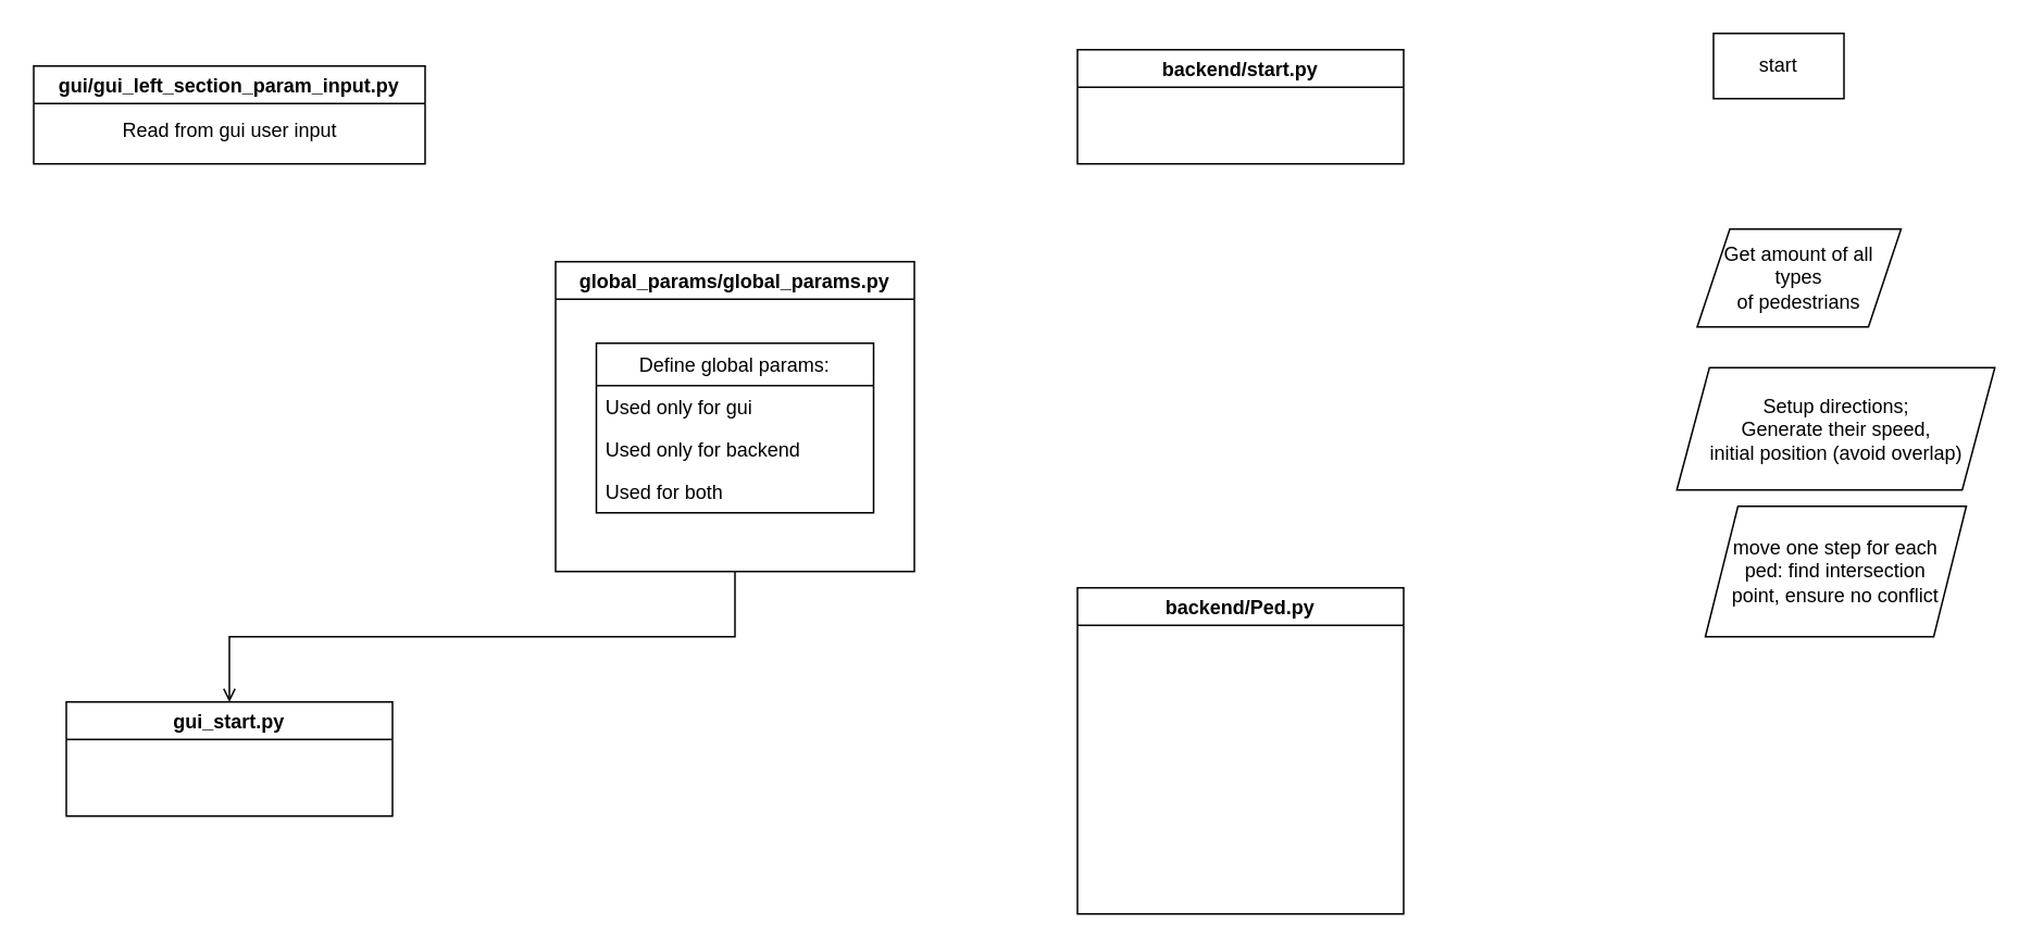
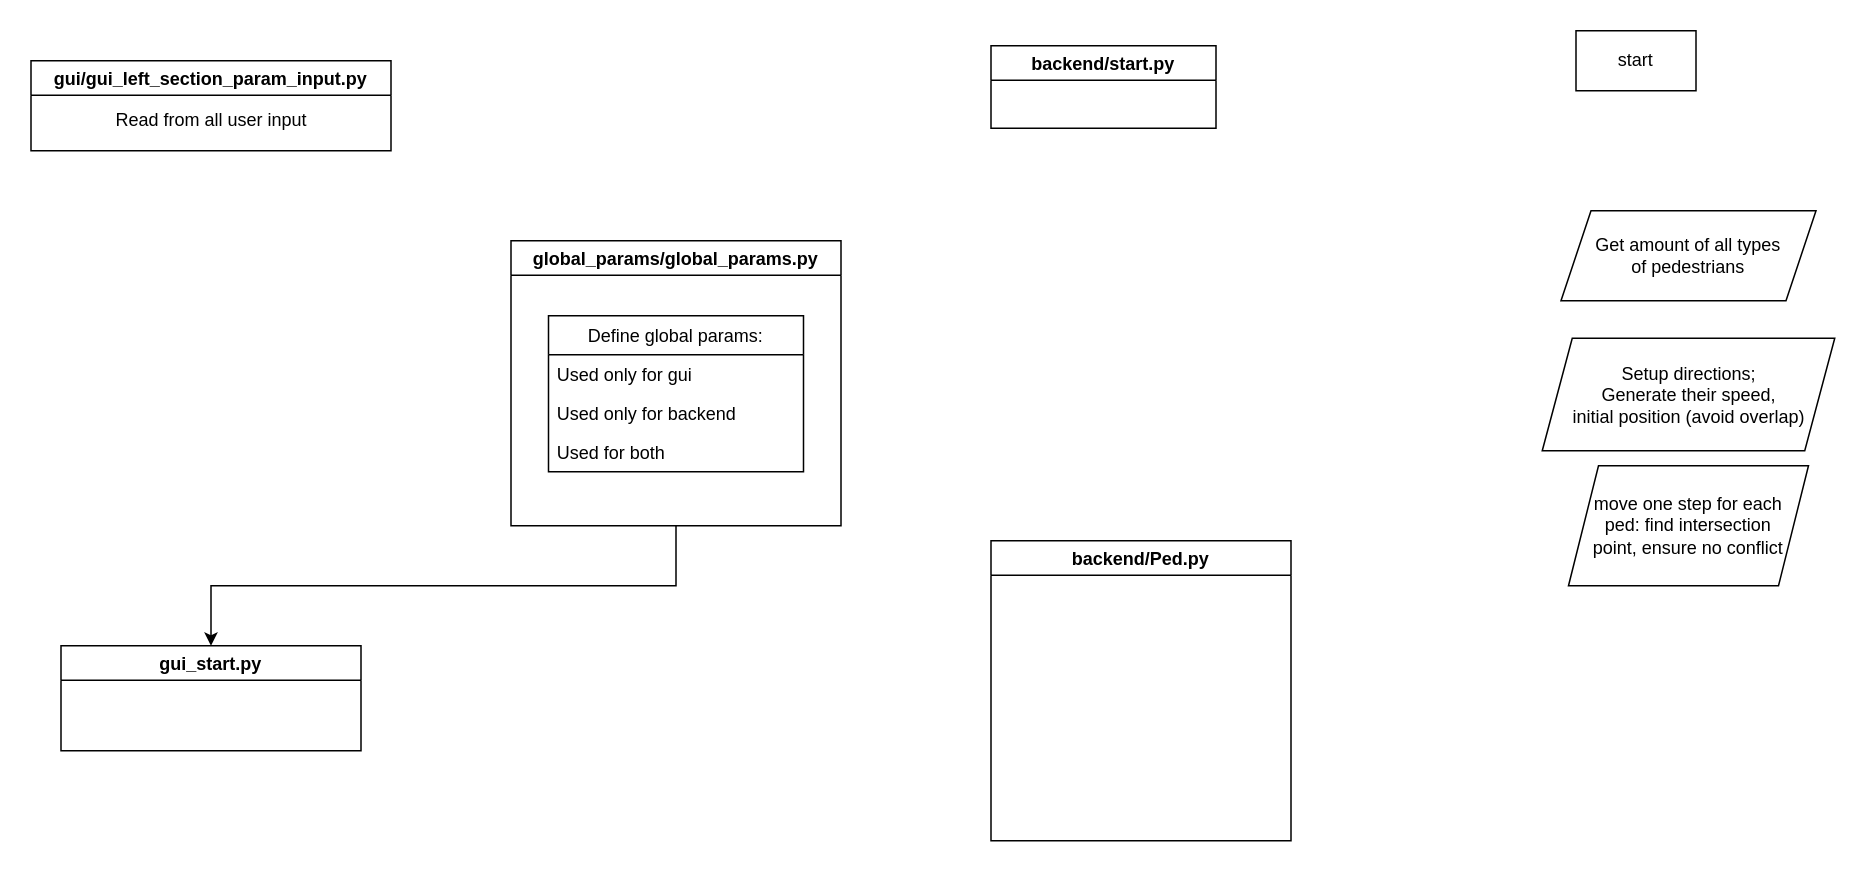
  <mxCell id="0" />
  <mxCell id="1" parent="0" />
  <mxCell id="2" value="global_params/global_params.py" style="swimlane;" vertex="1" parent="1"><mxGeometry x="340" y="160" width="220" height="190" as="geometry" /></mxCell>
  <mxCell id="3" value="Define global params:" style="swimlane;fontStyle=0;childLayout=stackLayout;horizontal=1;startSize=26;horizontalStack=0;resizeParent=1;resizeParentMax=0;resizeLast=0;collapsible=1;marginBottom=0;" vertex="1" parent="2"><mxGeometry x="25" y="50" width="170" height="104" as="geometry"><mxRectangle x="20" y="30" width="150" height="26" as="alternateBounds" /></mxGeometry></mxCell>
  <mxCell id="4" value="Used only for gui" style="text;strokeColor=none;fillColor=none;align=left;verticalAlign=top;spacingLeft=4;spacingRight=4;overflow=hidden;rotatable=0;points=[[0,0.5],[1,0.5]];portConstraint=eastwest;" vertex="1" parent="3"><mxGeometry y="26" width="170" height="26" as="geometry" /></mxCell>
  <mxCell id="5" value="Used only for backend" style="text;strokeColor=none;fillColor=none;align=left;verticalAlign=top;spacingLeft=4;spacingRight=4;overflow=hidden;rotatable=0;points=[[0,0.5],[1,0.5]];portConstraint=eastwest;" vertex="1" parent="3"><mxGeometry y="52" width="170" height="26" as="geometry" /></mxCell>
  <mxCell id="6" value="Used for both" style="text;strokeColor=none;fillColor=none;align=left;verticalAlign=top;spacingLeft=4;spacingRight=4;overflow=hidden;rotatable=0;points=[[0,0.5],[1,0.5]];portConstraint=eastwest;" vertex="1" parent="3"><mxGeometry y="78" width="170" height="26" as="geometry" /></mxCell>
  <mxCell id="7" value="gui/gui_left_section_param_input.py" style="swimlane;" vertex="1" parent="1"><mxGeometry x="20" y="40" width="240" height="60" as="geometry" /></mxCell>
- <mxCell id="8" value="Read from gui user input" style="text;html=1;align=center;verticalAlign=middle;resizable=0;points=[];autosize=1;strokeColor=none;" vertex="1" parent="7"><mxGeometry x="45" y="30" width="150" height="20" as="geometry" /></mxCell>
+ <mxCell id="8" value="Read from all user input" style="text;html=1;align=center;verticalAlign=middle;resizable=0;points=[];autosize=1;strokeColor=none;" vertex="1" parent="7"><mxGeometry x="45" y="30" width="150" height="20" as="geometry" /></mxCell>
  <mxCell id="9" value="gui_start.py" style="swimlane;" vertex="1" parent="1"><mxGeometry x="40" y="430" width="200" height="70" as="geometry" /></mxCell>
- <mxCell id="10" value="" style="edgeStyle=orthogonalEdgeStyle;rounded=0;orthogonalLoop=1;jettySize=auto;html=1;exitX=0.5;exitY=1;exitDx=0;exitDy=0;entryX=0.5;entryY=0;entryDx=0;entryDy=0;endArrow=open;" edge="1" parent="1" source="2" target="9"><mxGeometry relative="1" as="geometry"><mxPoint x="140" y="230" as="sourcePoint" /><mxPoint x="140" y="270" as="targetPoint" /></mxGeometry></mxCell>
- <mxCell id="11" value="backend/start.py" style="swimlane;" vertex="1" parent="1"><mxGeometry x="660" y="30" width="200" height="70" as="geometry" /></mxCell>
+ <mxCell id="10" value="" style="edgeStyle=orthogonalEdgeStyle;rounded=0;orthogonalLoop=1;jettySize=auto;html=1;exitX=0.5;exitY=1;exitDx=0;exitDy=0;entryX=0.5;entryY=0;entryDx=0;entryDy=0;" edge="1" parent="1" source="2" target="9"><mxGeometry relative="1" as="geometry"><mxPoint x="140" y="230" as="sourcePoint" /><mxPoint x="140" y="270" as="targetPoint" /></mxGeometry></mxCell>
+ <mxCell id="11" value="backend/start.py" style="swimlane;" vertex="1" parent="1"><mxGeometry x="660" y="30" width="150" height="55" as="geometry" /></mxCell>
  <mxCell id="12" value="backend/Ped.py" style="swimlane;" vertex="1" parent="1"><mxGeometry x="660" y="360" width="200" height="200" as="geometry" /></mxCell>
  <mxCell id="13" value="start" style="whiteSpace=wrap;html=1;rounded=0;" vertex="1" parent="1"><mxGeometry x="1050" y="20" width="80" height="40" as="geometry" /></mxCell>
- <mxCell id="14" value="Get amount of all types &lt;br&gt;of pedestrians" style="shape=parallelogram;perimeter=parallelogramPerimeter;whiteSpace=wrap;html=1;fixedSize=1;" vertex="1" parent="1"><mxGeometry x="1040" y="140" width="125" height="60" as="geometry" /></mxCell>
+ <mxCell id="14" value="Get amount of all types &lt;br&gt;of pedestrians" style="shape=parallelogram;perimeter=parallelogramPerimeter;whiteSpace=wrap;html=1;fixedSize=1;" vertex="1" parent="1"><mxGeometry x="1040" y="140" width="170" height="60" as="geometry" /></mxCell>
  <mxCell id="15" value="Setup directions;&lt;br&gt;Generate their speed, &lt;br&gt;initial position (avoid overlap)" style="shape=parallelogram;perimeter=parallelogramPerimeter;whiteSpace=wrap;html=1;fixedSize=1;" vertex="1" parent="1"><mxGeometry x="1027.5" y="225" width="195" height="75" as="geometry" /></mxCell>
  <mxCell id="16" value="move one step for each&lt;br&gt;ped: find intersection &lt;br&gt;point, ensure no conflict" style="shape=parallelogram;perimeter=parallelogramPerimeter;whiteSpace=wrap;html=1;fixedSize=1;" vertex="1" parent="1"><mxGeometry x="1045" y="310" width="160" height="80" as="geometry" /></mxCell>
